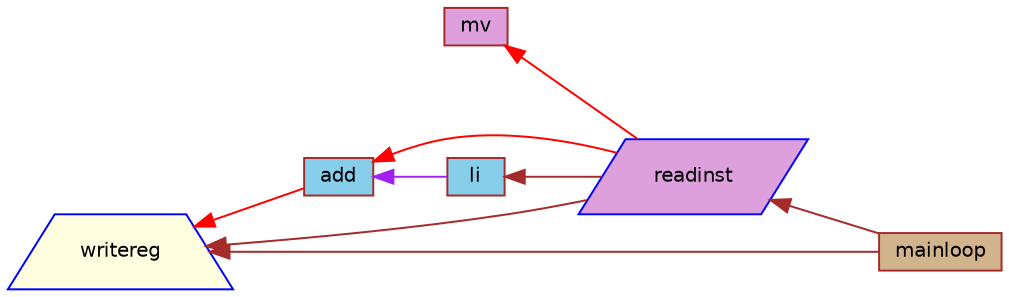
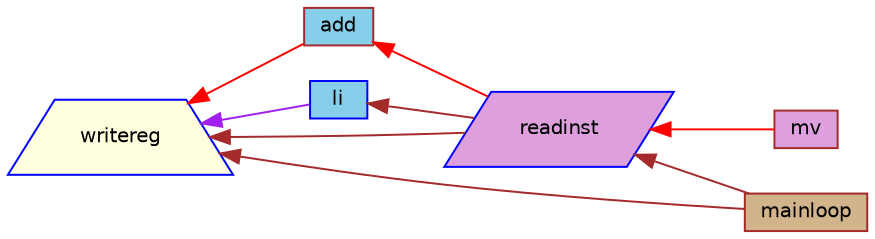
  digraph {
    rankdir=LR
    node [color=brown fillcolor=skyblue fontname=Helvetica fontsize=10 shape=box style=filled]
    edge [color=brown dir=back fontname=Helvetica fontsize=10 labelfontname=Helvetica labelfontsize=10 style=solid]
    n1 [color=blue fillcolor=lightyellow fontcolor=black height=0.2 label=writereg shape=trapezium width=0.4]
    n2 [height=0.2 label=add width=0.4]
    n3 [fillcolor=tan height=0.2 label=mainloop width=0.4]
-   n4 [height=0.2 label=li width=0.4]
+   n4 [color=blue height=0.2 label=li width=0.4]
    n5 [color=blue fillcolor=plum height=0.2 label=readinst shape=parallelogram width=0.4]
    n6 [fillcolor=plum height=0.2 label=mv width=0.4]
    n1 -> n2 [color=red]
    n1 -> n3
-   n2 -> n4 [color=purple]
+   n1 -> n4 [color=purple]
    n1 -> n5
    n2 -> n5 [color=red]
    n4 -> n5
    n5 -> n3
-   n6 -> n5 [color=red]
+   n5 -> n6 [color=red]
  }
